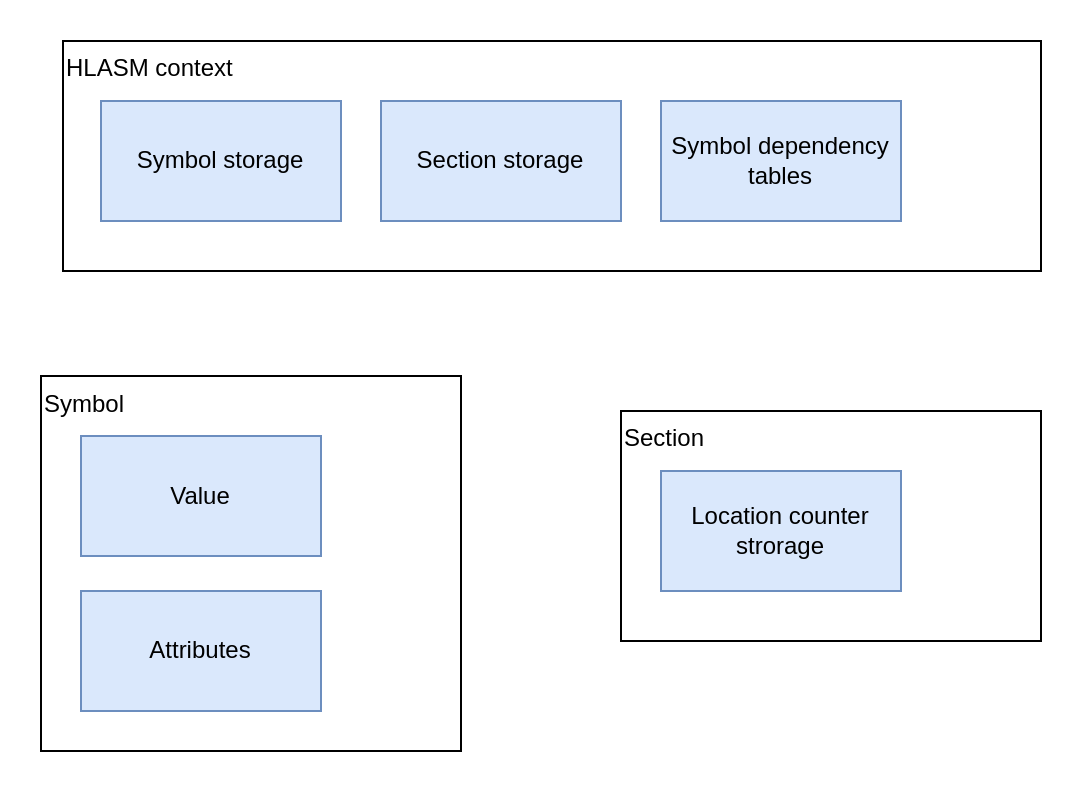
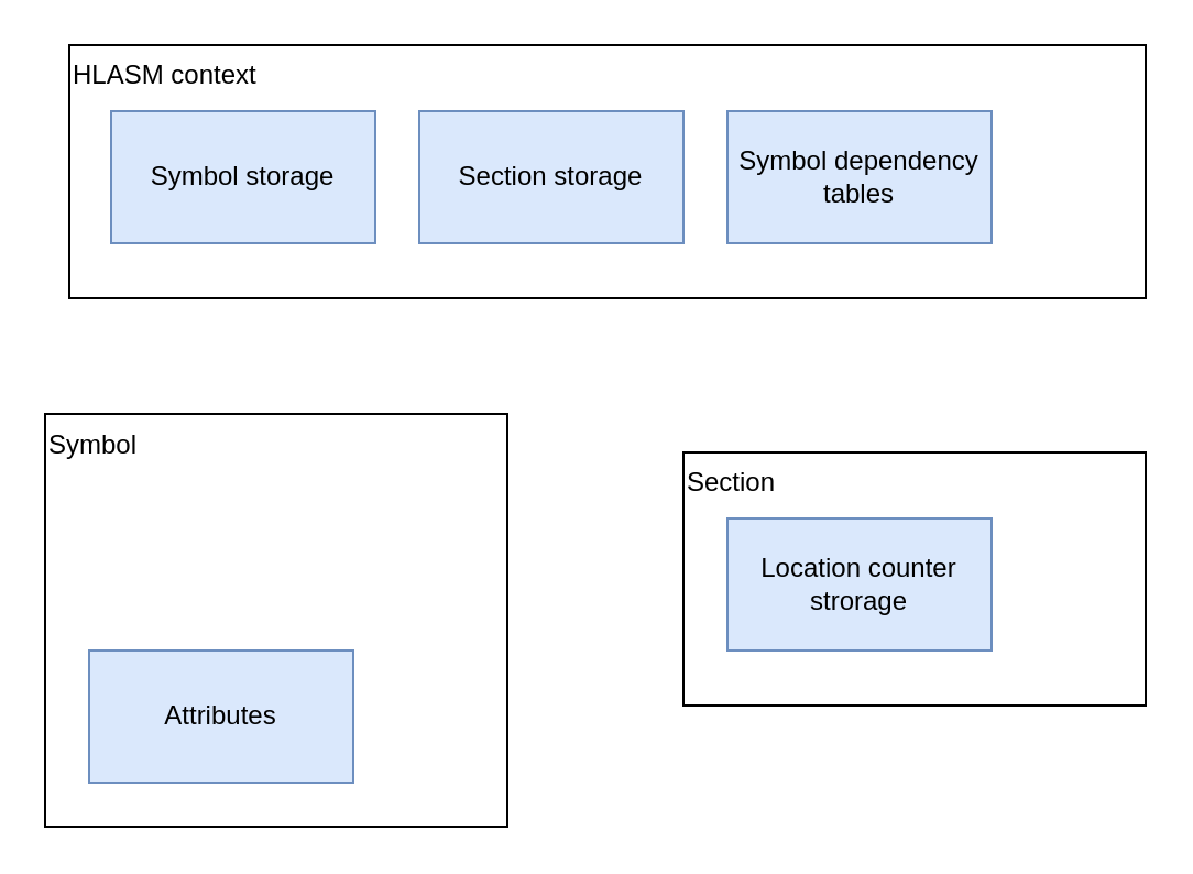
  <mxCell id="0" />
  <mxCell id="1" parent="0" />
  <mxCell id="2" value="Section" style="rounded=0;whiteSpace=wrap;html=1;flipV=0;flipH=1;direction=east;verticalAlign=top;align=left;" vertex="1" parent="1"><mxGeometry x="310" y="205" width="210" height="115" as="geometry" /></mxCell>
  <mxCell id="3" value="HLASM context" style="rounded=0;whiteSpace=wrap;html=1;flipV=0;flipH=1;direction=east;verticalAlign=top;align=left;" parent="1" vertex="1"><mxGeometry x="31" y="20" width="489" height="115" as="geometry" /></mxCell>
  <mxCell id="4" value="Symbol storage" style="rounded=0;whiteSpace=wrap;html=1;flipV=0;flipH=1;direction=east;verticalAlign=middle;fillColor=#dae8fc;strokeColor=#6c8ebf;" parent="1" vertex="1"><mxGeometry x="50" y="50" width="120" height="60" as="geometry" /></mxCell>
  <mxCell id="5" value="Section storage" style="rounded=0;whiteSpace=wrap;html=1;flipV=0;flipH=1;direction=east;verticalAlign=middle;fillColor=#dae8fc;strokeColor=#6c8ebf;" parent="1" vertex="1"><mxGeometry x="190" y="50" width="120" height="60" as="geometry" /></mxCell>
  <mxCell id="6" value="Symbol dependency tables" style="rounded=0;whiteSpace=wrap;html=1;flipV=0;flipH=1;direction=east;verticalAlign=middle;fillColor=#dae8fc;strokeColor=#6c8ebf;" vertex="1" parent="1"><mxGeometry x="330" y="50" width="120" height="60" as="geometry" /></mxCell>
  <mxCell id="7" value="Location counter strorage" style="rounded=0;whiteSpace=wrap;html=1;flipV=0;flipH=1;direction=east;verticalAlign=middle;fillColor=#dae8fc;strokeColor=#6c8ebf;" vertex="1" parent="1"><mxGeometry x="330" y="235" width="120" height="60" as="geometry" /></mxCell>
  <mxCell id="8" value="Symbol" style="rounded=0;whiteSpace=wrap;html=1;flipV=0;flipH=1;direction=east;verticalAlign=top;align=left;" vertex="1" parent="1"><mxGeometry x="20" y="187.5" width="210" height="187.5" as="geometry" /></mxCell>
- <mxCell id="9" value="Value" style="rounded=0;whiteSpace=wrap;html=1;flipV=0;flipH=1;direction=east;verticalAlign=middle;fillColor=#dae8fc;strokeColor=#6c8ebf;" vertex="1" parent="1"><mxGeometry x="40" y="217.5" width="120" height="60" as="geometry" /></mxCell>
  <mxCell id="10" value="Attributes" style="rounded=0;whiteSpace=wrap;html=1;flipV=0;flipH=1;direction=east;verticalAlign=middle;fillColor=#dae8fc;strokeColor=#6c8ebf;" vertex="1" parent="1"><mxGeometry x="40" y="295" width="120" height="60" as="geometry" /></mxCell>
